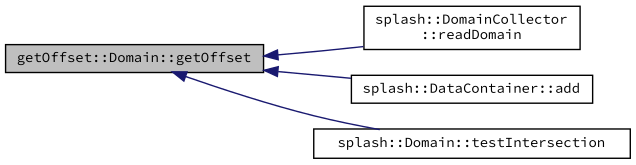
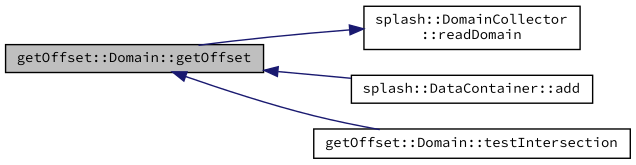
  digraph {
    fontname="Source Code Pro"
    rankdir=LR
    node [color=black fillcolor=white fontname="Source Code Pro" fontsize=10 shape=record style=filled]
    edge [color=midnightblue dir=back fontname="Source Code Pro" fontsize=10 labelfontname=FreeSans labelfontsize=10 style=solid]
    n1 [fillcolor=grey75 fontcolor=black height=0.2 label="getOffset::Domain::getOffset" width=0.4]
    n2 [height=0.2 label="splash::DomainCollector\l::readDomain" width=0.4]
    n3 [height=0.2 label="splash::DataContainer::add" width=0.4]
-   n4 [height=0.2 label="splash::Domain::testIntersection" width=0.4]
-   n1 -> n2
+   n4 [height=0.2 label="getOffset::Domain::testIntersection" width=0.4]
+   n2 -> n1
    n1 -> n3
    n1 -> n4
  }
